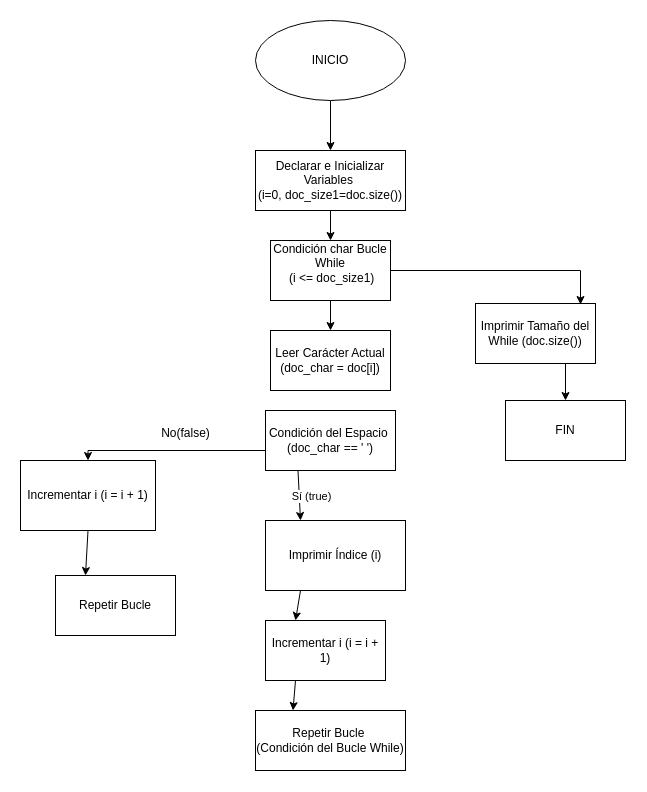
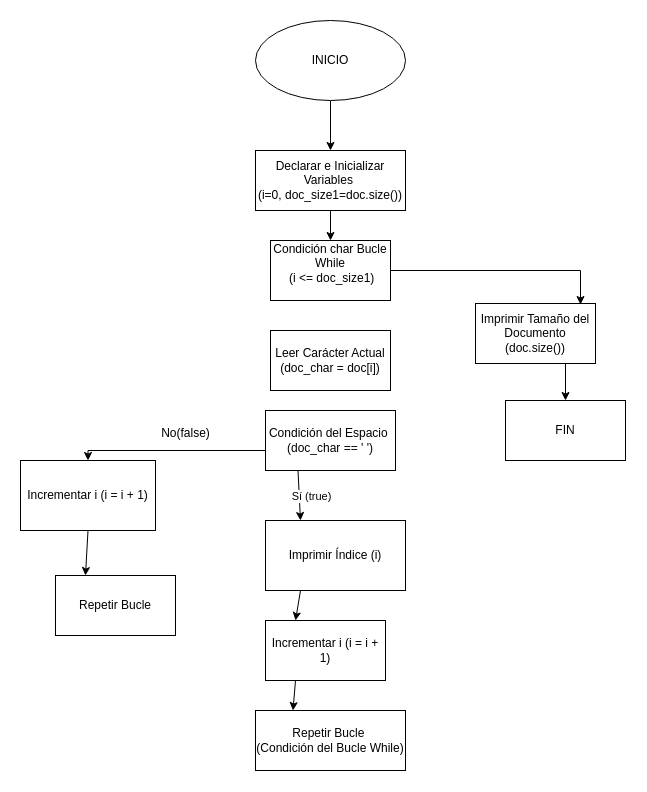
  <mxCell id="0" />
  <mxCell id="1" parent="0" />
  <mxCell id="2" style="edgeStyle=elbowEdgeStyle;rounded=0;orthogonalLoop=1;jettySize=auto;html=1;exitX=1;exitY=0.5;exitDx=0;exitDy=0;elbow=vertical;entryX=0.875;entryY=0.017;entryDx=0;entryDy=0;entryPerimeter=0;" edge="1" parent="1" source="4" target="10"><mxGeometry relative="1" as="geometry"><mxPoint x="485" y="270" as="targetPoint" /><Array as="points"><mxPoint x="425" y="270" /></Array></mxGeometry></mxCell>
- <mxCell id="3" style="rounded=0;orthogonalLoop=1;jettySize=auto;html=1;exitX=0.5;exitY=1;exitDx=0;exitDy=0;entryX=0.5;entryY=0;entryDx=0;entryDy=0;" edge="1" parent="1" source="4" target="11"><mxGeometry relative="1" as="geometry" /></mxCell>
  <mxCell id="4" value="Condición char Bucle While&lt;div&gt;&amp;nbsp;(i &amp;lt;= doc_size1)&lt;div&gt;&lt;br&gt;&lt;/div&gt;&lt;/div&gt;" style="whiteSpace=wrap;html=1;" vertex="1" parent="1"><mxGeometry x="270" y="240" width="120" height="60" as="geometry" /></mxCell>
  <mxCell id="5" style="edgeStyle=none;rounded=0;orthogonalLoop=1;jettySize=auto;html=1;exitX=0.5;exitY=1;exitDx=0;exitDy=0;" edge="1" parent="1" source="6" target="4"><mxGeometry relative="1" as="geometry" /></mxCell>
  <mxCell id="6" value="Declarar e Inicializar Variables&amp;nbsp;&lt;div&gt;(i=0, doc_size1=doc.size())&lt;/div&gt;" style="whiteSpace=wrap;html=1;" vertex="1" parent="1"><mxGeometry x="255" y="150" width="150" height="60" as="geometry" /></mxCell>
  <mxCell id="7" style="edgeStyle=orthogonalEdgeStyle;rounded=0;orthogonalLoop=1;jettySize=auto;html=1;exitX=0.5;exitY=1;exitDx=0;exitDy=0;" edge="1" parent="1" source="8" target="6"><mxGeometry relative="1" as="geometry" /></mxCell>
  <mxCell id="8" value="INICIO" style="ellipse;whiteSpace=wrap;html=1;" vertex="1" parent="1"><mxGeometry x="255" y="20" width="150" height="80" as="geometry" /></mxCell>
  <mxCell id="9" style="edgeStyle=none;rounded=0;orthogonalLoop=1;jettySize=auto;html=1;exitX=0.75;exitY=1;exitDx=0;exitDy=0;entryX=0.5;entryY=0;entryDx=0;entryDy=0;" edge="1" parent="1" source="10" target="12"><mxGeometry relative="1" as="geometry" /></mxCell>
- <mxCell id="10" value="Imprimir Tamaño del While (doc.size())" style="whiteSpace=wrap;html=1;" vertex="1" parent="1"><mxGeometry x="475" y="303" width="120" height="60" as="geometry" /></mxCell>
+ <mxCell id="10" value="Imprimir Tamaño del Documento (doc.size())" style="whiteSpace=wrap;html=1;" vertex="1" parent="1"><mxGeometry x="475" y="303" width="120" height="60" as="geometry" /></mxCell>
  <mxCell id="11" value="Leer Carácter Actual (doc_char = doc[i])" style="whiteSpace=wrap;html=1;" vertex="1" parent="1"><mxGeometry x="270" y="330" width="120" height="60" as="geometry" /></mxCell>
  <mxCell id="12" value="FIN" style="whiteSpace=wrap;html=1;" vertex="1" parent="1"><mxGeometry x="505" y="400" width="120" height="60" as="geometry" /></mxCell>
  <mxCell id="13" style="edgeStyle=none;rounded=0;orthogonalLoop=1;jettySize=auto;html=1;exitX=0.25;exitY=1;exitDx=0;exitDy=0;entryX=0.25;entryY=0;entryDx=0;entryDy=0;" edge="1" parent="1" source="16" target="18"><mxGeometry relative="1" as="geometry"><mxPoint x="218" y="630" as="targetPoint" /></mxGeometry></mxCell>
  <mxCell id="14" value="Sí (true)" style="edgeLabel;html=1;align=center;verticalAlign=middle;resizable=0;points=[];" vertex="1" connectable="0" parent="13"><mxGeometry x="0.042" y="4" relative="1" as="geometry"><mxPoint x="8" as="offset" /></mxGeometry></mxCell>
  <mxCell id="15" style="edgeStyle=elbowEdgeStyle;rounded=0;orthogonalLoop=1;jettySize=auto;html=1;exitX=0;exitY=0.5;exitDx=0;exitDy=0;elbow=vertical;entryX=0.5;entryY=0;entryDx=0;entryDy=0;" edge="1" parent="1" source="16" target="20"><mxGeometry relative="1" as="geometry"><mxPoint x="155" y="440" as="targetPoint" /></mxGeometry></mxCell>
  <mxCell id="16" value="Condición del Espacio&amp;nbsp;&lt;div&gt;(doc_char == ' ')&lt;/div&gt;" style="whiteSpace=wrap;html=1;" vertex="1" parent="1"><mxGeometry x="265" y="410" width="130" height="60" as="geometry" /></mxCell>
  <mxCell id="17" style="rounded=0;orthogonalLoop=1;jettySize=auto;html=1;exitX=0.25;exitY=1;exitDx=0;exitDy=0;entryX=0.25;entryY=0;entryDx=0;entryDy=0;" edge="1" parent="1" source="18" target="23"><mxGeometry relative="1" as="geometry" /></mxCell>
  <mxCell id="18" value="Imprimir Índice (i)" style="whiteSpace=wrap;html=1;" vertex="1" parent="1"><mxGeometry x="265" y="520" width="140" height="70" as="geometry" /></mxCell>
  <mxCell id="19" style="edgeStyle=none;rounded=0;orthogonalLoop=1;jettySize=auto;html=1;exitX=0.5;exitY=1;exitDx=0;exitDy=0;entryX=0.25;entryY=0;entryDx=0;entryDy=0;" edge="1" parent="1" source="20" target="21"><mxGeometry relative="1" as="geometry" /></mxCell>
  <mxCell id="20" value="Incrementar i (i = i + 1)" style="whiteSpace=wrap;html=1;" vertex="1" parent="1"><mxGeometry x="20" y="460" width="135" height="70" as="geometry" /></mxCell>
  <mxCell id="21" value="Repetir Bucle" style="whiteSpace=wrap;html=1;" vertex="1" parent="1"><mxGeometry x="55" y="575" width="120" height="60" as="geometry" /></mxCell>
  <mxCell id="22" style="edgeStyle=none;rounded=0;orthogonalLoop=1;jettySize=auto;html=1;exitX=0.25;exitY=1;exitDx=0;exitDy=0;entryX=0.25;entryY=0;entryDx=0;entryDy=0;" edge="1" parent="1" source="23" target="24"><mxGeometry relative="1" as="geometry" /></mxCell>
  <mxCell id="23" value="Incrementar i (i = i + 1)" style="whiteSpace=wrap;html=1;" vertex="1" parent="1"><mxGeometry x="265" y="620" width="120" height="60" as="geometry" /></mxCell>
  <mxCell id="24" value="Repetir Bucle&amp;nbsp;&lt;div&gt;(Condición del Bucle While)&lt;/div&gt;" style="whiteSpace=wrap;html=1;" vertex="1" parent="1"><mxGeometry x="255" y="710" width="150" height="60" as="geometry" /></mxCell>
  <mxCell id="25" value="No(false)" style="text;html=1;align=center;verticalAlign=middle;resizable=0;points=[];autosize=1;strokeColor=none;fillColor=none;" vertex="1" parent="1"><mxGeometry x="150" y="418" width="70" height="30" as="geometry" /></mxCell>
